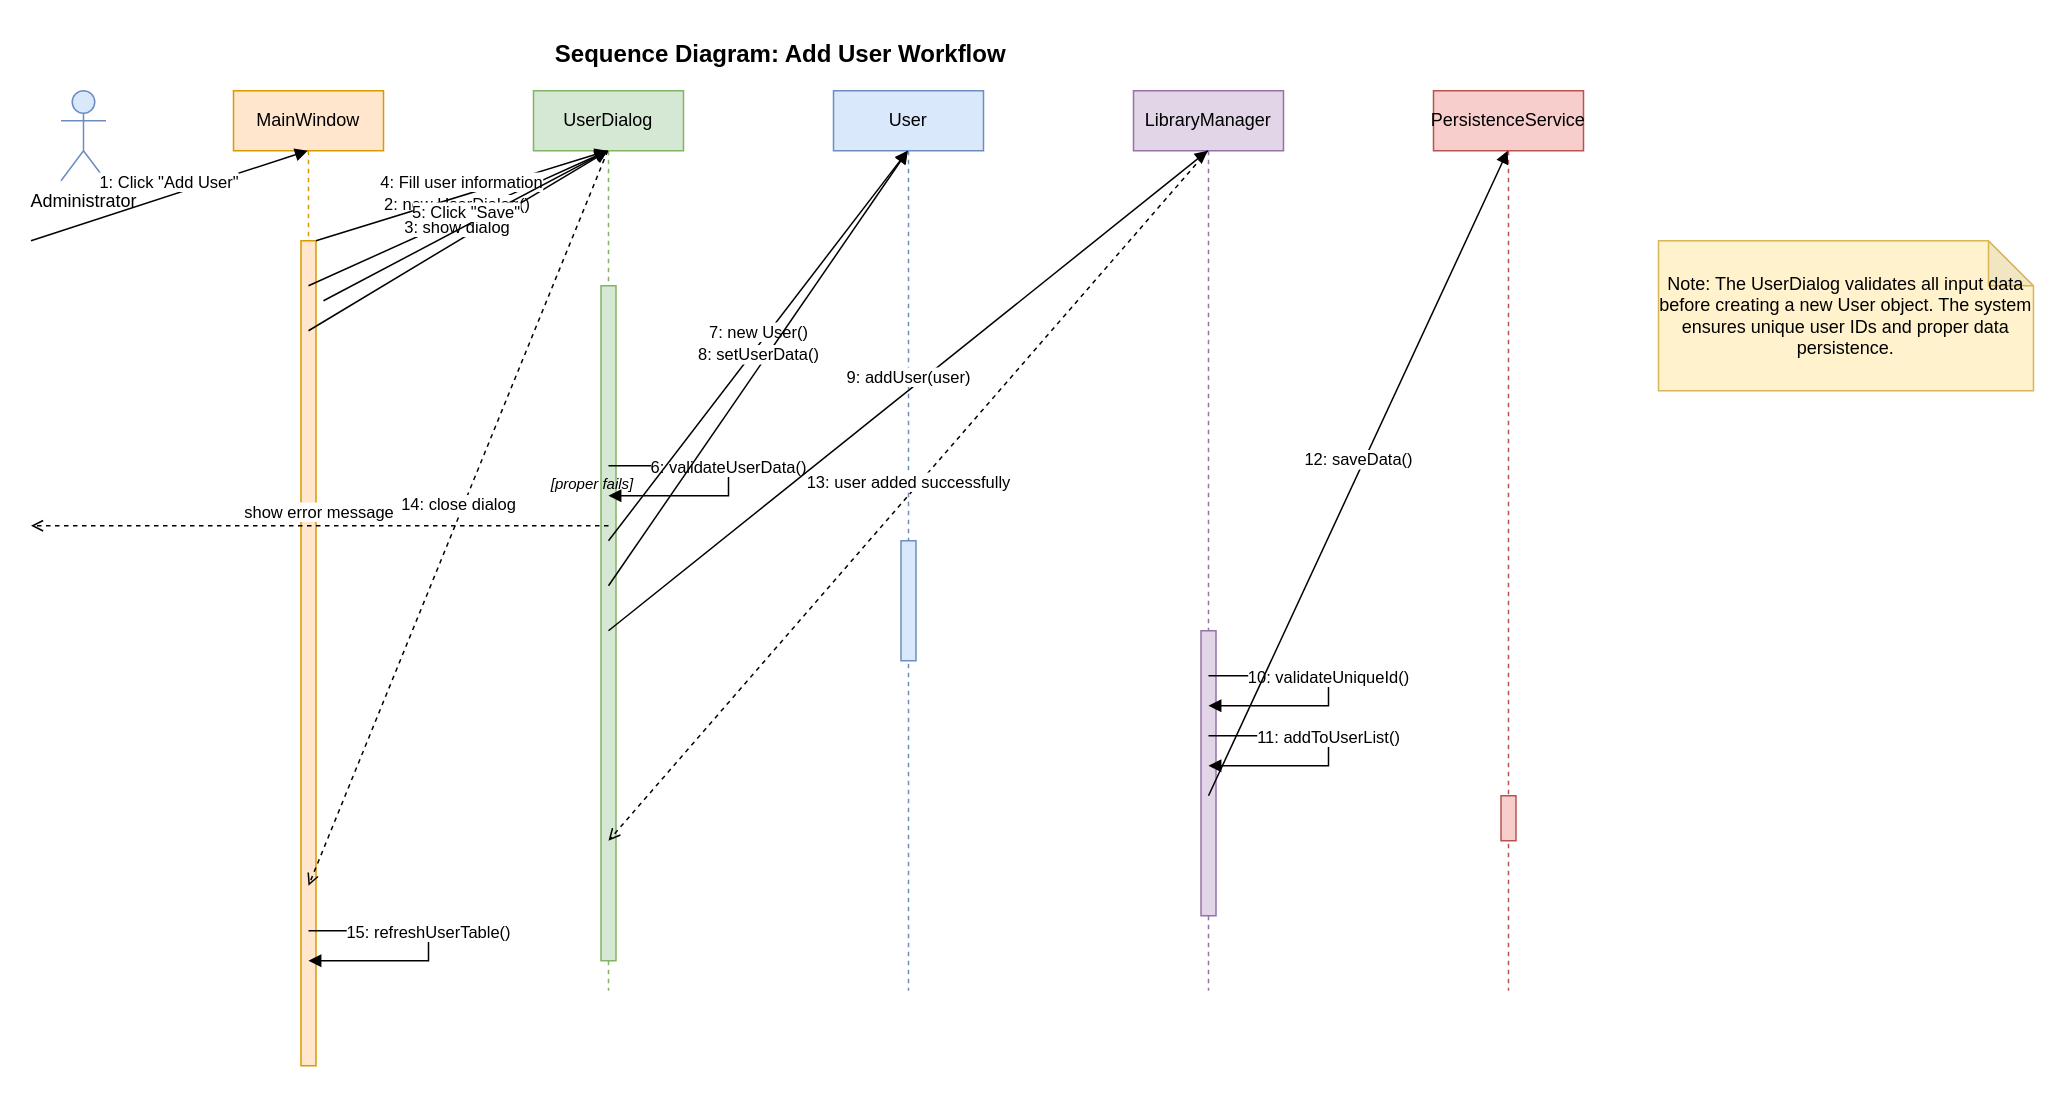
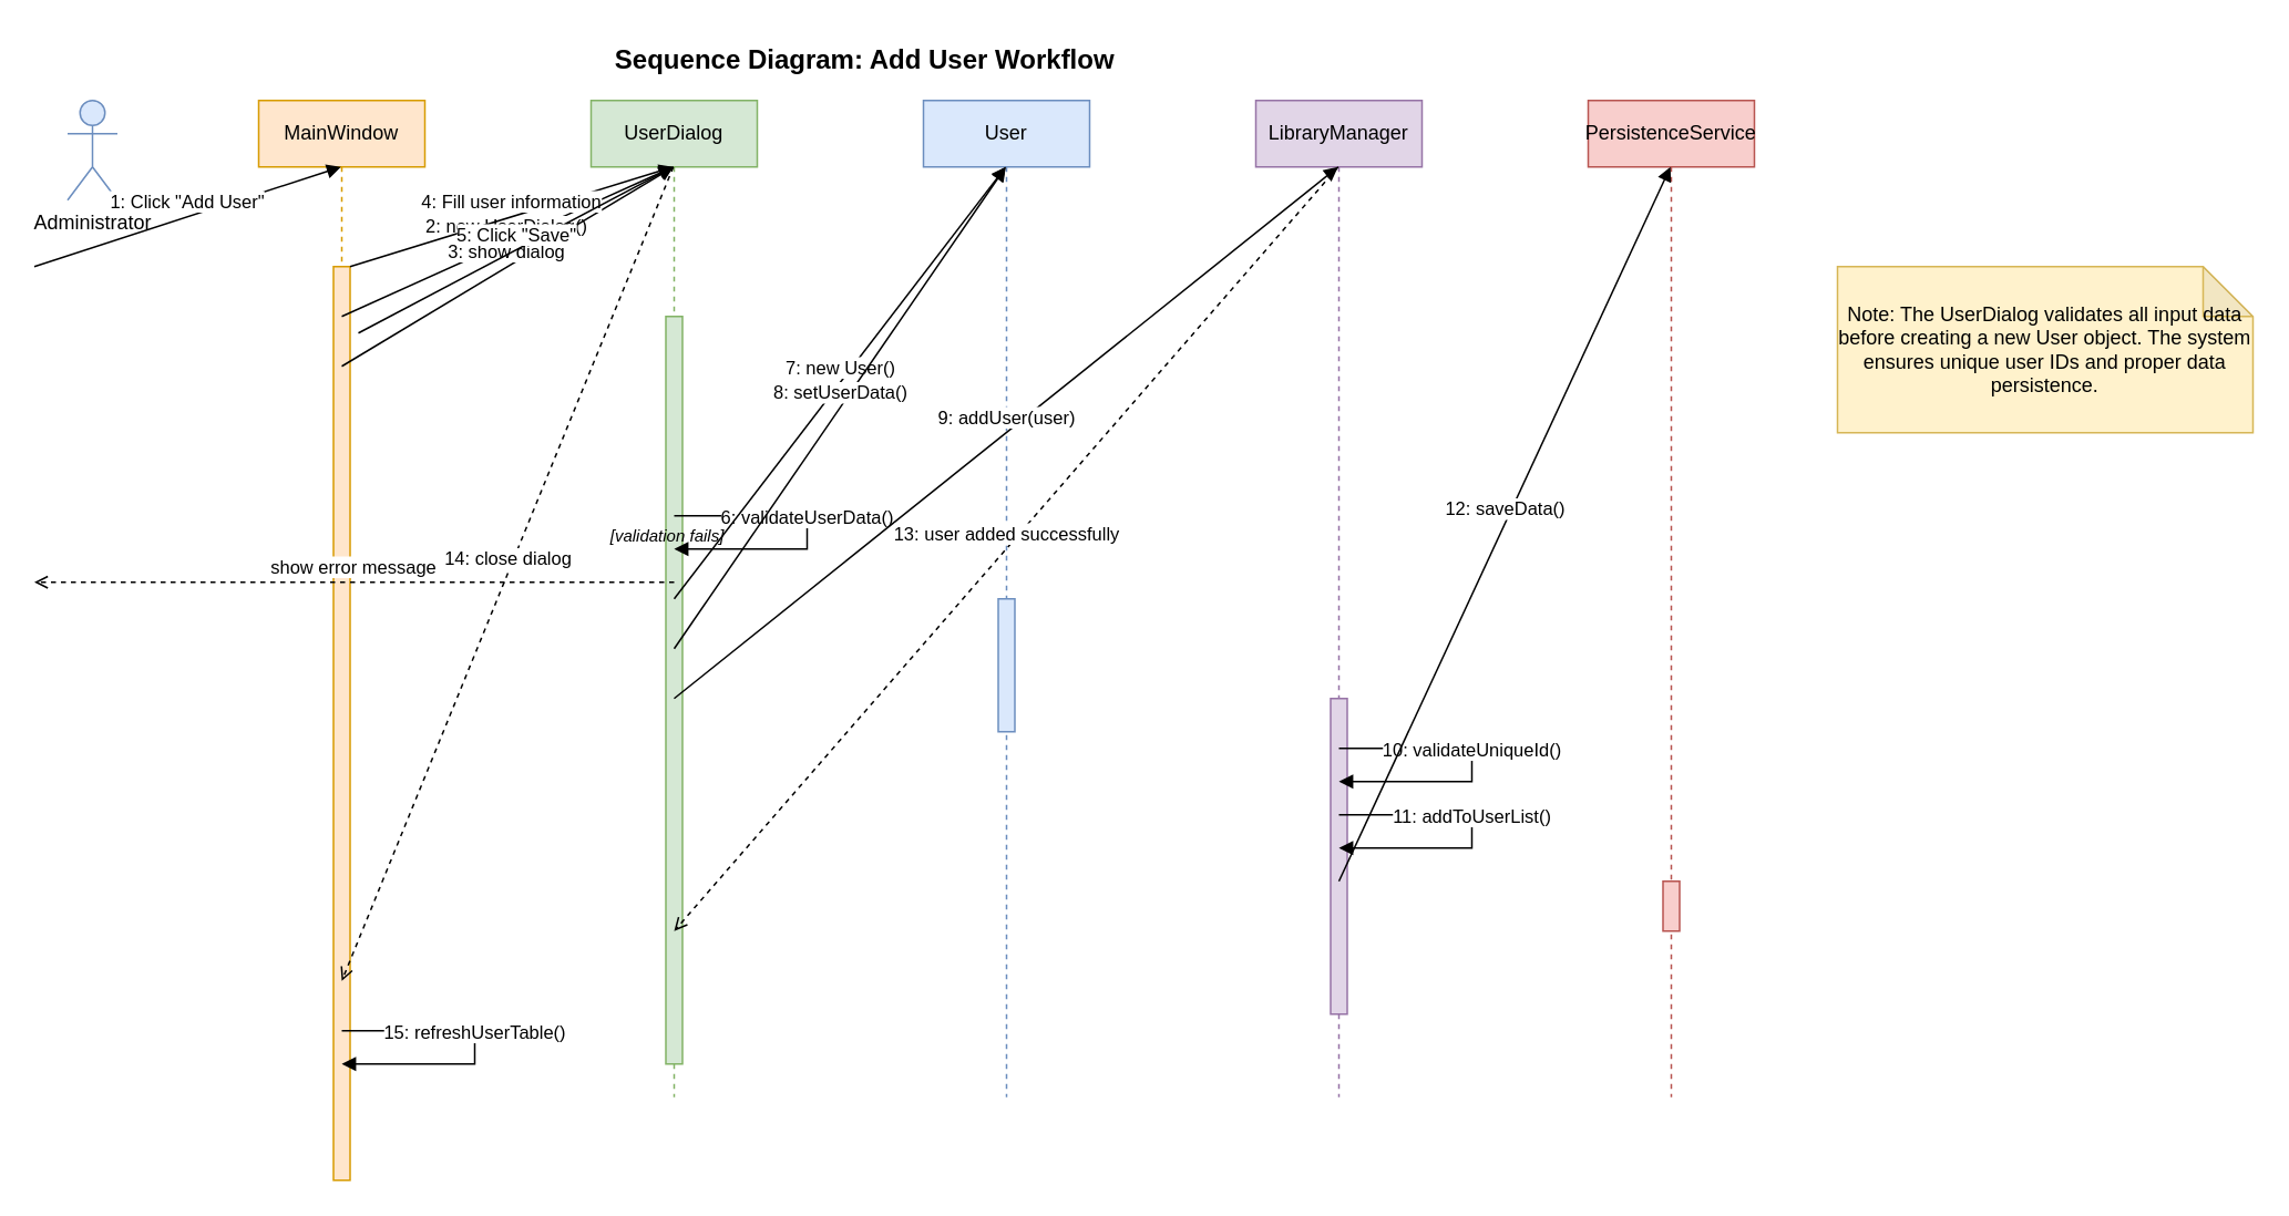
  <mxCell id="0" />
  <mxCell id="1" parent="0" />
  <mxCell id="2" value="Administrator" style="shape=umlActor;verticalLabelPosition=bottom;verticalAlign=top;html=1;outlineConnect=0;fillColor=#dae8fc;strokeColor=#6c8ebf;" parent="1" vertex="1"><mxGeometry x="40" y="60" width="30" height="60" as="geometry" /></mxCell>
  <mxCell id="3" value="MainWindow" style="shape=umlLifeline;perimeter=lifelinePerimeter;whiteSpace=wrap;html=1;container=1;collapsible=0;recursiveResize=0;outlineConnect=0;fillColor=#ffe6cc;strokeColor=#d79b00;" parent="1" vertex="1"><mxGeometry x="155" y="60" width="100" height="600" as="geometry" /></mxCell>
  <mxCell id="4" value="" style="html=1;points=[];perimeter=orthogonalPerimeter;outlineConnect=0;targetShapes=umlLifeline;portConstraint=eastwest;newEdgeStyle={&quot;edgeStyle&quot;:&quot;elbowEdgeStyle&quot;,&quot;elbow&quot;:&quot;vertical&quot;,&quot;curved&quot;:0,&quot;rounded&quot;:0};fillColor=#ffe6cc;strokeColor=#d79b00;" parent="3" vertex="1"><mxGeometry x="45" y="100" width="10" height="550" as="geometry" /></mxCell>
  <mxCell id="5" value="UserDialog" style="shape=umlLifeline;perimeter=lifelinePerimeter;whiteSpace=wrap;html=1;container=1;collapsible=0;recursiveResize=0;outlineConnect=0;fillColor=#d5e8d4;strokeColor=#82b366;" parent="1" vertex="1"><mxGeometry x="355" y="60" width="100" height="600" as="geometry" /></mxCell>
  <mxCell id="6" value="" style="html=1;points=[];perimeter=orthogonalPerimeter;outlineConnect=0;targetShapes=umlLifeline;portConstraint=eastwest;newEdgeStyle={&quot;edgeStyle&quot;:&quot;elbowEdgeStyle&quot;,&quot;elbow&quot;:&quot;vertical&quot;,&quot;curved&quot;:0,&quot;rounded&quot;:0};fillColor=#d5e8d4;strokeColor=#82b366;" parent="5" vertex="1"><mxGeometry x="45" y="130" width="10" height="450" as="geometry" /></mxCell>
  <mxCell id="7" value="User" style="shape=umlLifeline;perimeter=lifelinePerimeter;whiteSpace=wrap;html=1;container=1;collapsible=0;recursiveResize=0;outlineConnect=0;fillColor=#dae8fc;strokeColor=#6c8ebf;" parent="1" vertex="1"><mxGeometry x="555" y="60" width="100" height="600" as="geometry" /></mxCell>
  <mxCell id="8" value="" style="html=1;points=[];perimeter=orthogonalPerimeter;outlineConnect=0;targetShapes=umlLifeline;portConstraint=eastwest;newEdgeStyle={&quot;edgeStyle&quot;:&quot;elbowEdgeStyle&quot;,&quot;elbow&quot;:&quot;vertical&quot;,&quot;curved&quot;:0,&quot;rounded&quot;:0};fillColor=#dae8fc;strokeColor=#6c8ebf;" parent="7" vertex="1"><mxGeometry x="45" y="300" width="10" height="80" as="geometry" /></mxCell>
  <mxCell id="9" value="LibraryManager" style="shape=umlLifeline;perimeter=lifelinePerimeter;whiteSpace=wrap;html=1;container=1;collapsible=0;recursiveResize=0;outlineConnect=0;fillColor=#e1d5e7;strokeColor=#9673a6;" parent="1" vertex="1"><mxGeometry x="755" y="60" width="100" height="600" as="geometry" /></mxCell>
  <mxCell id="10" value="" style="html=1;points=[];perimeter=orthogonalPerimeter;outlineConnect=0;targetShapes=umlLifeline;portConstraint=eastwest;newEdgeStyle={&quot;edgeStyle&quot;:&quot;elbowEdgeStyle&quot;,&quot;elbow&quot;:&quot;vertical&quot;,&quot;curved&quot;:0,&quot;rounded&quot;:0};fillColor=#e1d5e7;strokeColor=#9673a6;" parent="9" vertex="1"><mxGeometry x="45" y="360" width="10" height="190" as="geometry" /></mxCell>
  <mxCell id="11" value="PersistenceService" style="shape=umlLifeline;perimeter=lifelinePerimeter;whiteSpace=wrap;html=1;container=1;collapsible=0;recursiveResize=0;outlineConnect=0;fillColor=#f8cecc;strokeColor=#b85450;" parent="1" vertex="1"><mxGeometry x="955" y="60" width="100" height="600" as="geometry" /></mxCell>
  <mxCell id="12" value="" style="html=1;points=[];perimeter=orthogonalPerimeter;outlineConnect=0;targetShapes=umlLifeline;portConstraint=eastwest;newEdgeStyle={&quot;edgeStyle&quot;:&quot;elbowEdgeStyle&quot;,&quot;elbow&quot;:&quot;vertical&quot;,&quot;curved&quot;:0,&quot;rounded&quot;:0};fillColor=#f8cecc;strokeColor=#b85450;" parent="11" vertex="1"><mxGeometry x="45" y="470" width="10" height="30" as="geometry" /></mxCell>
  <mxCell id="13" value="1: Click &quot;Add User&quot;" style="html=1;verticalAlign=bottom;endArrow=block;entryX=0;entryY=0;rounded=0;" parent="1" target="3" edge="1"><mxGeometry relative="1" as="geometry"><mxPoint x="20" y="160" as="sourcePoint" /><mxPoint x="200" y="160" as="targetPoint" /></mxGeometry></mxCell>
  <mxCell id="14" value="2: new UserDialog()" style="html=1;verticalAlign=bottom;endArrow=block;entryX=0;entryY=0;rounded=0;" parent="1" target="5" edge="1"><mxGeometry relative="1" as="geometry"><mxPoint x="205" y="190" as="sourcePoint" /><mxPoint x="400" y="190" as="targetPoint" /></mxGeometry></mxCell>
  <mxCell id="15" value="3: show dialog" style="html=1;verticalAlign=bottom;endArrow=block;entryX=0;entryY=0;rounded=0;" parent="1" target="5" edge="1"><mxGeometry relative="1" as="geometry"><mxPoint x="205" y="220" as="sourcePoint" /><mxPoint x="400" y="220" as="targetPoint" /></mxGeometry></mxCell>
  <mxCell id="16" value="4: Fill user information" style="html=1;verticalAlign=bottom;endArrow=block;entryX=0;entryY=0;rounded=0;" parent="1" target="5" edge="1" source="4"><mxGeometry relative="1" as="geometry"><mxPoint x="20" y="250" as="sourcePoint" /><mxPoint x="400" y="250" as="targetPoint" /></mxGeometry></mxCell>
  <mxCell id="17" value="5: Click &quot;Save&quot;" style="html=1;verticalAlign=bottom;endArrow=block;entryX=0;entryY=0;rounded=0;" parent="1" target="5" edge="1"><mxGeometry relative="1" as="geometry"><mxPoint x="215" y="200" as="sourcePoint" /><mxPoint x="400" y="280" as="targetPoint" /><Array as="points"><mxPoint x="215" y="200" /></Array></mxGeometry></mxCell>
  <mxCell id="18" value="6: validateUserData()" style="html=1;verticalAlign=bottom;endArrow=block;entryX=0;entryY=0;rounded=0;" parent="1" edge="1"><mxGeometry relative="1" as="geometry"><mxPoint x="405" y="310" as="sourcePoint" /><mxPoint x="405" y="330" as="targetPoint" /><Array as="points"><mxPoint x="485" y="310" /><mxPoint x="485" y="330" /></Array></mxGeometry></mxCell>
  <mxCell id="19" value="7: new User()" style="html=1;verticalAlign=bottom;endArrow=block;entryX=0;entryY=0;rounded=0;" parent="1" target="7" edge="1"><mxGeometry relative="1" as="geometry"><mxPoint x="405" y="360" as="sourcePoint" /><mxPoint x="600" y="360" as="targetPoint" /></mxGeometry></mxCell>
  <mxCell id="20" value="8: setUserData()" style="html=1;verticalAlign=bottom;endArrow=block;entryX=0;entryY=0;rounded=0;" parent="1" target="7" edge="1"><mxGeometry relative="1" as="geometry"><mxPoint x="405" y="390" as="sourcePoint" /><mxPoint x="600" y="390" as="targetPoint" /></mxGeometry></mxCell>
  <mxCell id="21" value="9: addUser(user)" style="html=1;verticalAlign=bottom;endArrow=block;entryX=0;entryY=0;rounded=0;" parent="1" target="9" edge="1"><mxGeometry relative="1" as="geometry"><mxPoint x="405" y="420" as="sourcePoint" /><mxPoint x="800" y="420" as="targetPoint" /></mxGeometry></mxCell>
  <mxCell id="22" value="10: validateUniqueId()" style="html=1;verticalAlign=bottom;endArrow=block;entryX=0;entryY=0;rounded=0;" parent="1" edge="1"><mxGeometry relative="1" as="geometry"><mxPoint x="805" y="450" as="sourcePoint" /><mxPoint x="805" y="470" as="targetPoint" /><Array as="points"><mxPoint x="885" y="450" /><mxPoint x="885" y="470" /></Array></mxGeometry></mxCell>
  <mxCell id="23" value="11: addToUserList()" style="html=1;verticalAlign=bottom;endArrow=block;entryX=0;entryY=0;rounded=0;" parent="1" edge="1"><mxGeometry relative="1" as="geometry"><mxPoint x="805" y="490" as="sourcePoint" /><mxPoint x="805" y="510" as="targetPoint" /><Array as="points"><mxPoint x="885" y="490" /><mxPoint x="885" y="510" /></Array></mxGeometry></mxCell>
  <mxCell id="24" value="12: saveData()" style="html=1;verticalAlign=bottom;endArrow=block;entryX=0;entryY=0;rounded=0;" parent="1" target="11" edge="1"><mxGeometry relative="1" as="geometry"><mxPoint x="805" y="530" as="sourcePoint" /><mxPoint x="1000" y="530" as="targetPoint" /></mxGeometry></mxCell>
  <mxCell id="25" value="13: user added successfully" style="html=1;verticalAlign=bottom;endArrow=open;dashed=1;endFill=0;exitX=0;exitY=0;rounded=0;" parent="1" source="9" edge="1"><mxGeometry relative="1" as="geometry"><mxPoint x="800" y="560" as="sourcePoint" /><mxPoint x="405" y="560" as="targetPoint" /></mxGeometry></mxCell>
  <mxCell id="26" value="14: close dialog" style="html=1;verticalAlign=bottom;endArrow=open;dashed=1;endFill=0;exitX=0;exitY=0;rounded=0;" parent="1" source="5" edge="1"><mxGeometry relative="1" as="geometry"><mxPoint x="400" y="590" as="sourcePoint" /><mxPoint x="205" y="590" as="targetPoint" /></mxGeometry></mxCell>
  <mxCell id="27" value="15: refreshUserTable()" style="html=1;verticalAlign=bottom;endArrow=block;entryX=0;entryY=0;rounded=0;" parent="1" edge="1"><mxGeometry relative="1" as="geometry"><mxPoint x="205" y="620" as="sourcePoint" /><mxPoint x="205" y="640" as="targetPoint" /><Array as="points"><mxPoint x="285" y="620" /><mxPoint x="285" y="640" /></Array></mxGeometry></mxCell>
  <mxCell id="28" value="Sequence Diagram: Add User Workflow" style="text;html=1;strokeColor=none;fillColor=none;align=center;verticalAlign=middle;whiteSpace=wrap;rounded=0;fontSize=16;fontStyle=1;" parent="1" vertex="1"><mxGeometry x="320" y="20" width="400" height="30" as="geometry" /></mxCell>
- <mxCell id="29" value="[proper fails]" style="text;html=1;strokeColor=none;fillColor=none;align=left;verticalAlign=top;whiteSpace=wrap;rounded=0;fontSize=10;fontStyle=2;" parent="1" vertex="1"><mxGeometry x="365" y="310" width="100" height="20" as="geometry" /></mxCell>
+ <mxCell id="29" value="[validation fails]" style="text;html=1;strokeColor=none;fillColor=none;align=left;verticalAlign=top;whiteSpace=wrap;rounded=0;fontSize=10;fontStyle=2;" parent="1" vertex="1"><mxGeometry x="365" y="310" width="100" height="20" as="geometry" /></mxCell>
  <mxCell id="30" value="show error message" style="html=1;verticalAlign=bottom;endArrow=open;dashed=1;endFill=0;rounded=0;" parent="1" edge="1"><mxGeometry relative="1" as="geometry"><mxPoint x="405" y="350" as="sourcePoint" /><mxPoint x="20" y="350" as="targetPoint" /></mxGeometry></mxCell>
  <mxCell id="31" value="Note: The UserDialog validates all input data&#10;before creating a new User object. The system&#10;ensures unique user IDs and proper data&#10;persistence." style="shape=note;whiteSpace=wrap;html=1;backgroundOutline=1;darkOpacity=0.05;fillColor=#fff2cc;strokeColor=#d6b656;" parent="1" vertex="1"><mxGeometry x="1105" y="160" width="250" height="100" as="geometry" /></mxCell>
